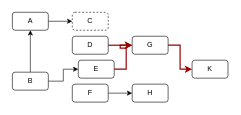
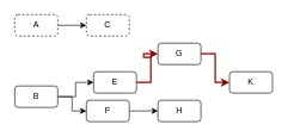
  <mxCell id="0" />
  <mxCell id="1" parent="0" />
  <mxCell id="2" style="edgeStyle=orthogonalEdgeStyle;rounded=0;orthogonalLoop=1;jettySize=auto;html=1;exitX=1;exitY=0.5;exitDx=0;exitDy=0;" parent="1" source="3" target="4" edge="1"><mxGeometry relative="1" as="geometry" /></mxCell>
- <mxCell id="3" value="A" style="rounded=1;whiteSpace=wrap;html=1;" parent="1" vertex="1"><mxGeometry x="20" y="20" width="60" height="30" as="geometry" /></mxCell>
+ <mxCell id="3" value="A" style="rounded=1;whiteSpace=wrap;html=1;dashed=1;" parent="1" vertex="1"><mxGeometry x="20" y="20" width="60" height="30" as="geometry" /></mxCell>
  <mxCell id="4" value="C" style="rounded=1;whiteSpace=wrap;html=1;dashed=1;" parent="1" vertex="1"><mxGeometry x="120" y="20" width="60" height="30" as="geometry" /></mxCell>
- <mxCell id="5" style="edgeStyle=orthogonalEdgeStyle;rounded=0;orthogonalLoop=1;jettySize=auto;html=1;strokeColor=#990000;strokeWidth=2;" parent="1" source="6" target="9" edge="1"><mxGeometry relative="1" as="geometry" /></mxCell>
- <mxCell id="6" value="D" style="rounded=1;whiteSpace=wrap;html=1;" parent="1" vertex="1"><mxGeometry x="120" y="60" width="60" height="30" as="geometry" /></mxCell>
  <mxCell id="7" value="E" style="rounded=1;whiteSpace=wrap;html=1;" parent="1" vertex="1"><mxGeometry x="130" y="100" width="60" height="30" as="geometry" /></mxCell>
  <mxCell id="8" style="edgeStyle=orthogonalEdgeStyle;rounded=0;orthogonalLoop=1;jettySize=auto;html=1;entryX=0;entryY=0.5;entryDx=0;entryDy=0;strokeColor=#990000;strokeWidth=2;" parent="1" source="9" target="13" edge="1"><mxGeometry relative="1" as="geometry" /></mxCell>
  <mxCell id="9" value="G" style="rounded=1;whiteSpace=wrap;html=1;" parent="1" vertex="1"><mxGeometry x="220" y="60" width="60" height="30" as="geometry" /></mxCell>
  <mxCell id="10" style="edgeStyle=orthogonalEdgeStyle;rounded=0;orthogonalLoop=1;jettySize=auto;html=1;entryX=0;entryY=0.5;entryDx=0;entryDy=0;" parent="1" source="11" target="12" edge="1"><mxGeometry relative="1" as="geometry" /></mxCell>
  <mxCell id="11" value="F" style="rounded=1;whiteSpace=wrap;html=1;" parent="1" vertex="1"><mxGeometry x="120" y="140" width="60" height="30" as="geometry" /></mxCell>
  <mxCell id="12" value="H" style="rounded=1;whiteSpace=wrap;html=1;" parent="1" vertex="1"><mxGeometry x="220" y="140" width="60" height="30" as="geometry" /></mxCell>
  <mxCell id="13" value="K" style="rounded=1;whiteSpace=wrap;html=1;" parent="1" vertex="1"><mxGeometry x="320" y="100" width="60" height="30" as="geometry" /></mxCell>
  <mxCell id="14" style="edgeStyle=orthogonalEdgeStyle;rounded=0;orthogonalLoop=1;jettySize=auto;html=1;exitX=1;exitY=0.5;exitDx=0;exitDy=0;entryX=0;entryY=0.5;entryDx=0;entryDy=0;strokeColor=#990000;strokeWidth=2;" parent="1" source="7" target="9" edge="1"><mxGeometry relative="1" as="geometry"><mxPoint x="280" y="100" as="sourcePoint" /><mxPoint x="220" y="80" as="targetPoint" /></mxGeometry></mxCell>
  <mxCell id="15" style="edgeStyle=orthogonalEdgeStyle;rounded=0;orthogonalLoop=1;jettySize=auto;html=1;" parent="1" source="17" target="7" edge="1"><mxGeometry relative="1" as="geometry" /></mxCell>
- <mxCell id="16" style="edgeStyle=orthogonalEdgeStyle;rounded=0;orthogonalLoop=1;jettySize=auto;html=1;" parent="1" source="17" target="3" edge="1"><mxGeometry relative="1" as="geometry" /></mxCell>
+ <mxCell id="16" style="edgeStyle=orthogonalEdgeStyle;rounded=0;orthogonalLoop=1;jettySize=auto;html=1;" parent="1" source="17" target="11" edge="1"><mxGeometry relative="1" as="geometry" /></mxCell>
  <mxCell id="17" value="B" style="rounded=1;whiteSpace=wrap;html=1;" parent="1" vertex="1"><mxGeometry x="20" y="120" width="60" height="30" as="geometry" /></mxCell>
